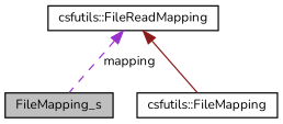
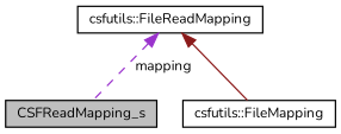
  digraph {
    fontname=Nunito
    node [color=black fillcolor=white fontname=Nunito fontsize=10 shape=record style=filled]
    edge [dir=back fontname=Nunito fontsize=10 labelfontname=Helvetica labelfontsize=10]
-   n1 [fillcolor=grey75 fontcolor=black height=0.2 label=FileMapping_s width=0.4]
+   n1 [fillcolor=grey75 fontcolor=black height=0.2 label=CSFReadMapping_s width=0.4]
    n2 [height=0.2 label="csfutils::FileReadMapping" width=0.4]
    n3 [height=0.2 label="csfutils::FileMapping" width=0.4]
    n2 -> n1 [color=darkorchid3 label=" mapping" style=dashed]
    n2 -> n3 [color=firebrick4 style=solid]
  }
